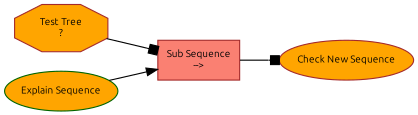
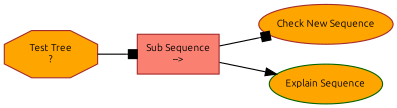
  digraph {
    fontname=Ubuntu
    ordering=out
    rankdir=LR
    node [color=brown fillcolor=orange fontcolor=black fontname=Ubuntu fontsize=9 shape=ellipse style=filled]
    edge [arrowhead=box fontname=Ubuntu]
    n1 [label="Test Tree\n?" shape=octagon]
    n2 [fillcolor=salmon label="Sub Sequence\n-->" shape=box]
    n3 [label="Check New Sequence"]
    n4 [color=darkgreen label="Explain Sequence"]
    n1 -> n2
    n2 -> n3
-   n4 -> n2 [arrowhead=normal]
+   n2 -> n4 [arrowhead=normal]
  }
